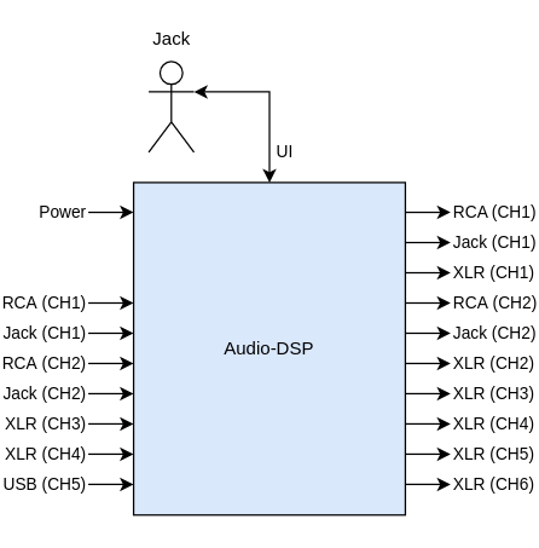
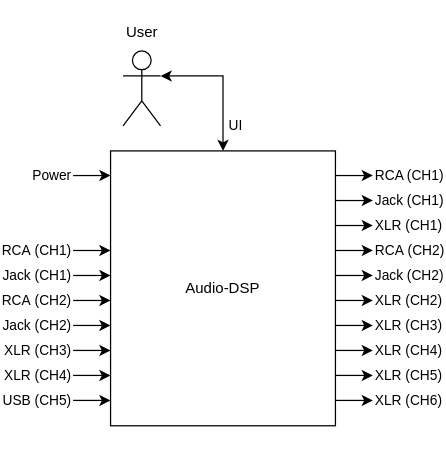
  <mxCell id="0" />
  <mxCell id="1" parent="0" />
- <mxCell id="2" value="Audio-DSP" style="rounded=0;whiteSpace=wrap;html=1;fillColor=#dae8fc;" vertex="1" parent="1"><mxGeometry x="50" y="120" width="180" height="220" as="geometry" /></mxCell>
+ <mxCell id="2" value="Audio-DSP" style="rounded=0;whiteSpace=wrap;html=1;" vertex="1" parent="1"><mxGeometry x="50" y="120" width="180" height="220" as="geometry" /></mxCell>
  <mxCell id="3" value="" style="shape=umlActor;verticalLabelPosition=bottom;verticalAlign=top;html=1;outlineConnect=0;" vertex="1" parent="1"><mxGeometry x="60" y="40" width="30" height="60" as="geometry" /></mxCell>
  <mxCell id="4" value="UI" style="endArrow=classic;startArrow=classic;html=1;exitX=1;exitY=0.333;exitDx=0;exitDy=0;exitPerimeter=0;entryX=0.5;entryY=0;entryDx=0;entryDy=0;rounded=0;" edge="1" parent="1" source="3" target="2"><mxGeometry x="0.636" y="10" width="50" height="50" relative="1" as="geometry"><mxPoint x="160" y="110" as="sourcePoint" /><mxPoint x="210" y="60" as="targetPoint" /><Array as="points"><mxPoint x="140" y="60" /></Array><mxPoint as="offset" /></mxGeometry></mxCell>
  <mxCell id="5" value="USB&lt;span style=&quot;text-align: left&quot;&gt;&amp;nbsp;&lt;/span&gt;&lt;span style=&quot;text-align: left&quot;&gt;(CH5)&lt;/span&gt;" style="endArrow=classic;html=1;verticalAlign=middle;labelPosition=left;verticalLabelPosition=middle;align=right;" edge="1" parent="1"><mxGeometry x="-1" width="50" height="50" relative="1" as="geometry"><mxPoint x="20" y="319.71" as="sourcePoint" /><mxPoint x="50" y="319.71" as="targetPoint" /><mxPoint as="offset" /></mxGeometry></mxCell>
  <mxCell id="6" value="XLR&lt;span style=&quot;text-align: left&quot;&gt;&amp;nbsp;&lt;/span&gt;&lt;span style=&quot;text-align: left&quot;&gt;(CH4)&lt;/span&gt;" style="endArrow=classic;html=1;verticalAlign=middle;labelPosition=left;verticalLabelPosition=middle;align=right;" edge="1" parent="1"><mxGeometry x="-1" width="50" height="50" relative="1" as="geometry"><mxPoint x="20" y="299.71" as="sourcePoint" /><mxPoint x="50" y="299.71" as="targetPoint" /><mxPoint as="offset" /></mxGeometry></mxCell>
  <mxCell id="7" value="XLR&lt;span style=&quot;text-align: left&quot;&gt;&amp;nbsp;&lt;/span&gt;&lt;span style=&quot;text-align: left&quot;&gt;(CH3)&lt;/span&gt;" style="endArrow=classic;html=1;verticalAlign=middle;labelPosition=left;verticalLabelPosition=middle;align=right;" edge="1" parent="1"><mxGeometry x="-1" width="50" height="50" relative="1" as="geometry"><mxPoint x="20" y="279.71" as="sourcePoint" /><mxPoint x="50" y="279.71" as="targetPoint" /><mxPoint as="offset" /></mxGeometry></mxCell>
  <mxCell id="8" value="Jack&lt;span style=&quot;text-align: left&quot;&gt;&amp;nbsp;&lt;/span&gt;&lt;span style=&quot;text-align: left&quot;&gt;(CH2)&lt;/span&gt;" style="endArrow=classic;html=1;verticalAlign=middle;labelPosition=left;verticalLabelPosition=middle;align=right;" edge="1" parent="1"><mxGeometry x="-1" width="50" height="50" relative="1" as="geometry"><mxPoint x="20" y="259.71" as="sourcePoint" /><mxPoint x="50" y="259.71" as="targetPoint" /><mxPoint as="offset" /></mxGeometry></mxCell>
  <mxCell id="9" value="RCA&lt;span style=&quot;text-align: left&quot;&gt;&amp;nbsp;&lt;/span&gt;&lt;span style=&quot;text-align: left&quot;&gt;(CH2)&lt;/span&gt;" style="endArrow=classic;html=1;verticalAlign=middle;labelPosition=left;verticalLabelPosition=middle;align=right;" edge="1" parent="1"><mxGeometry x="-1" width="50" height="50" relative="1" as="geometry"><mxPoint x="20" y="239.71" as="sourcePoint" /><mxPoint x="50" y="239.71" as="targetPoint" /><mxPoint as="offset" /></mxGeometry></mxCell>
  <mxCell id="10" value="Jack&lt;span style=&quot;text-align: left&quot;&gt;&amp;nbsp;&lt;/span&gt;&lt;span style=&quot;text-align: left&quot;&gt;(CH1)&lt;/span&gt;" style="endArrow=classic;html=1;verticalAlign=middle;labelPosition=left;verticalLabelPosition=middle;align=right;" edge="1" parent="1"><mxGeometry x="-1" width="50" height="50" relative="1" as="geometry"><mxPoint x="20" y="219.71" as="sourcePoint" /><mxPoint x="50" y="219.71" as="targetPoint" /><mxPoint as="offset" /></mxGeometry></mxCell>
  <mxCell id="11" value="RCA&lt;span style=&quot;text-align: left&quot;&gt;&amp;nbsp;&lt;/span&gt;&lt;span style=&quot;text-align: left&quot;&gt;(CH1)&lt;/span&gt;" style="endArrow=classic;html=1;verticalAlign=middle;labelPosition=left;verticalLabelPosition=middle;align=right;" edge="1" parent="1"><mxGeometry x="-1" width="50" height="50" relative="1" as="geometry"><mxPoint x="20" y="199.71" as="sourcePoint" /><mxPoint x="50" y="199.71" as="targetPoint" /><mxPoint as="offset" /></mxGeometry></mxCell>
  <mxCell id="12" value="Power" style="endArrow=classic;html=1;verticalAlign=middle;labelPosition=left;verticalLabelPosition=middle;align=right;" edge="1" parent="1"><mxGeometry x="-1" width="50" height="50" relative="1" as="geometry"><mxPoint x="20" y="139.71" as="sourcePoint" /><mxPoint x="50" y="139.71" as="targetPoint" /><mxPoint as="offset" /></mxGeometry></mxCell>
  <mxCell id="13" value="XLR&amp;nbsp;(CH4)" style="endArrow=classic;html=1;verticalAlign=middle;labelPosition=right;verticalLabelPosition=middle;align=left;" edge="1" parent="1"><mxGeometry x="1" width="50" height="50" relative="1" as="geometry"><mxPoint x="230" y="279.71" as="sourcePoint" /><mxPoint x="260" y="279.71" as="targetPoint" /><mxPoint as="offset" /></mxGeometry></mxCell>
  <mxCell id="14" value="XLR&amp;nbsp;(CH3)" style="endArrow=classic;html=1;verticalAlign=middle;labelPosition=right;verticalLabelPosition=middle;align=left;" edge="1" parent="1"><mxGeometry x="1" width="50" height="50" relative="1" as="geometry"><mxPoint x="230" y="259.71" as="sourcePoint" /><mxPoint x="260" y="259.71" as="targetPoint" /><mxPoint as="offset" /></mxGeometry></mxCell>
  <mxCell id="15" value="XLR&amp;nbsp;(CH2)" style="endArrow=classic;html=1;verticalAlign=middle;labelPosition=right;verticalLabelPosition=middle;align=left;" edge="1" parent="1"><mxGeometry x="1" width="50" height="50" relative="1" as="geometry"><mxPoint x="230" y="239.71" as="sourcePoint" /><mxPoint x="260" y="239.71" as="targetPoint" /><mxPoint as="offset" /></mxGeometry></mxCell>
  <mxCell id="16" value="Jack&amp;nbsp;(CH2)" style="endArrow=classic;html=1;verticalAlign=middle;labelPosition=right;verticalLabelPosition=middle;align=left;" edge="1" parent="1"><mxGeometry x="1" width="50" height="50" relative="1" as="geometry"><mxPoint x="230" y="219.71" as="sourcePoint" /><mxPoint x="260" y="219.71" as="targetPoint" /><mxPoint as="offset" /></mxGeometry></mxCell>
  <mxCell id="17" value="RCA&amp;nbsp;(CH2)" style="endArrow=classic;html=1;verticalAlign=middle;labelPosition=right;verticalLabelPosition=middle;align=left;" edge="1" parent="1"><mxGeometry x="1" width="50" height="50" relative="1" as="geometry"><mxPoint x="230" y="199.71" as="sourcePoint" /><mxPoint x="260" y="199.71" as="targetPoint" /><mxPoint as="offset" /></mxGeometry></mxCell>
  <mxCell id="18" value="XLR&amp;nbsp;(CH1)" style="endArrow=classic;html=1;verticalAlign=middle;labelPosition=right;verticalLabelPosition=middle;align=left;" edge="1" parent="1"><mxGeometry x="1" width="50" height="50" relative="1" as="geometry"><mxPoint x="230" y="179.71" as="sourcePoint" /><mxPoint x="260" y="179.71" as="targetPoint" /><mxPoint as="offset" /></mxGeometry></mxCell>
  <mxCell id="19" value="Jack&amp;nbsp;(CH1)" style="endArrow=classic;html=1;verticalAlign=middle;labelPosition=right;verticalLabelPosition=middle;align=left;" edge="1" parent="1"><mxGeometry x="1" width="50" height="50" relative="1" as="geometry"><mxPoint x="230" y="159.71" as="sourcePoint" /><mxPoint x="260" y="159.71" as="targetPoint" /><mxPoint as="offset" /></mxGeometry></mxCell>
  <mxCell id="20" value="RCA (CH1)" style="endArrow=classic;html=1;verticalAlign=middle;labelPosition=right;verticalLabelPosition=middle;align=left;" edge="1" parent="1"><mxGeometry x="1" width="50" height="50" relative="1" as="geometry"><mxPoint x="230" y="139.71" as="sourcePoint" /><mxPoint x="260" y="139.71" as="targetPoint" /><mxPoint as="offset" /></mxGeometry></mxCell>
  <mxCell id="21" value="XLR&amp;nbsp;(CH6)" style="endArrow=classic;html=1;verticalAlign=middle;labelPosition=right;verticalLabelPosition=middle;align=left;" edge="1" parent="1"><mxGeometry x="1" width="50" height="50" relative="1" as="geometry"><mxPoint x="230" y="319.71" as="sourcePoint" /><mxPoint x="260" y="319.71" as="targetPoint" /><mxPoint as="offset" /></mxGeometry></mxCell>
  <mxCell id="22" value="XLR&amp;nbsp;(CH5)" style="endArrow=classic;html=1;verticalAlign=middle;labelPosition=right;verticalLabelPosition=middle;align=left;" edge="1" parent="1"><mxGeometry x="1" width="50" height="50" relative="1" as="geometry"><mxPoint x="230" y="299.71" as="sourcePoint" /><mxPoint x="260" y="299.71" as="targetPoint" /><mxPoint as="offset" /></mxGeometry></mxCell>
- <mxCell id="23" value="Jack" style="text;html=1;strokeColor=none;fillColor=none;align=center;verticalAlign=middle;whiteSpace=wrap;rounded=0;" vertex="1" parent="1"><mxGeometry x="57.5" y="20" width="35" height="10" as="geometry" /></mxCell>
+ <mxCell id="23" value="User" style="text;html=1;strokeColor=none;fillColor=none;align=center;verticalAlign=middle;whiteSpace=wrap;rounded=0;" vertex="1" parent="1"><mxGeometry x="57.5" y="20" width="35" height="10" as="geometry" /></mxCell>
